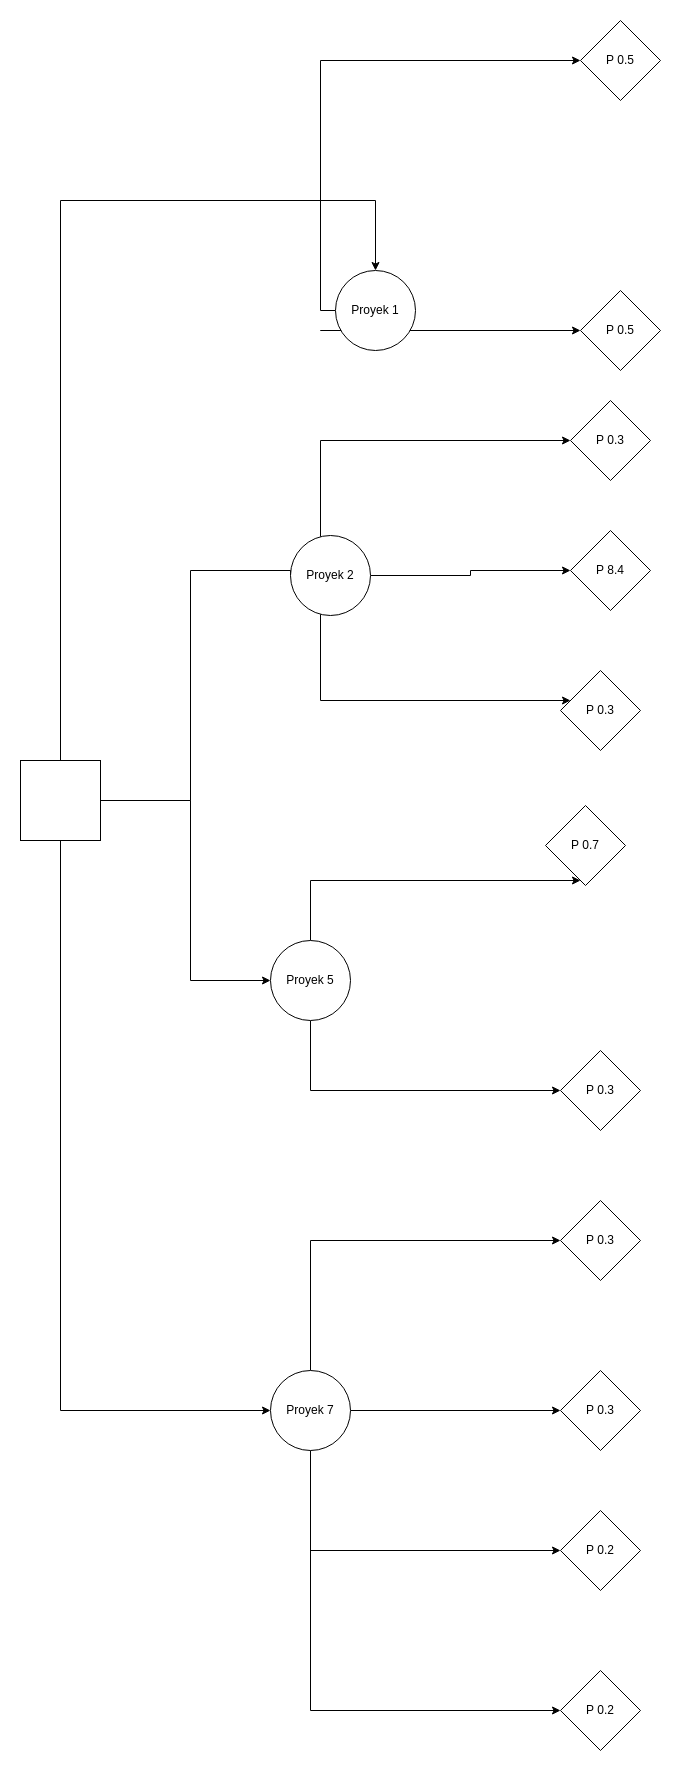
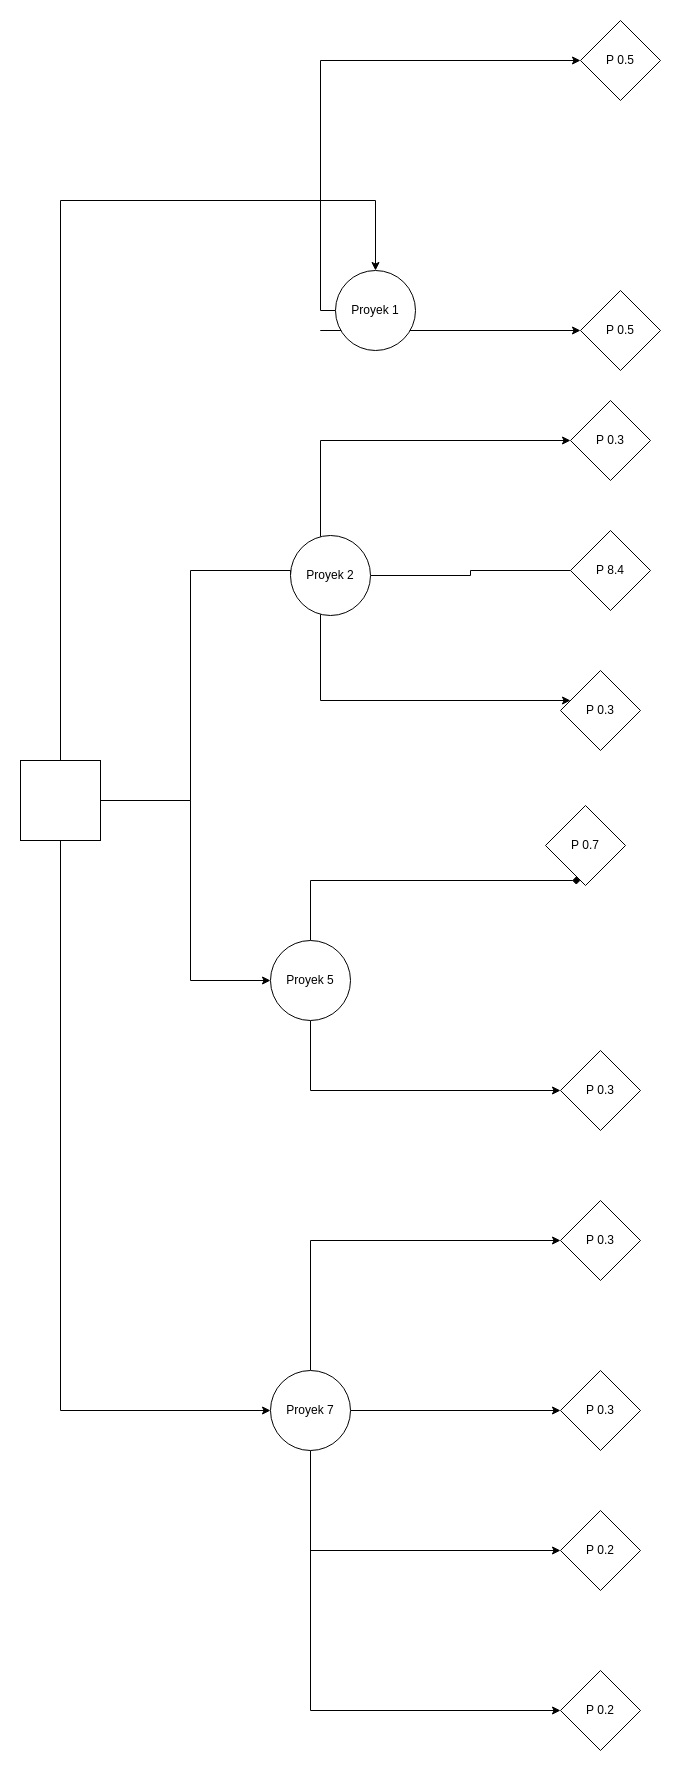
  <mxCell id="0" />
  <mxCell id="1" parent="0" />
  <mxCell id="2" style="rounded=0;orthogonalLoop=1;jettySize=auto;html=1;entryX=0;entryY=0.5;entryDx=0;entryDy=0;edgeStyle=orthogonalEdgeStyle;" edge="1" parent="1" source="5" target="13"><mxGeometry relative="1" as="geometry"><Array as="points"><mxPoint x="190" y="800" /><mxPoint x="190" y="980" /></Array></mxGeometry></mxCell>
  <mxCell id="3" style="edgeStyle=orthogonalEdgeStyle;rounded=0;orthogonalLoop=1;jettySize=auto;html=1;entryX=0;entryY=0.5;entryDx=0;entryDy=0;" edge="1" parent="1" source="5" target="18"><mxGeometry relative="1" as="geometry"><Array as="points"><mxPoint x="60" y="1410" /></Array></mxGeometry></mxCell>
  <mxCell id="4" value="" style="edgeStyle=orthogonalEdgeStyle;rounded=0;orthogonalLoop=1;jettySize=auto;html=1;" edge="1" parent="1" source="5" target="21"><mxGeometry relative="1" as="geometry"><Array as="points"><mxPoint x="60" y="200" /></Array></mxGeometry></mxCell>
  <mxCell id="5" value="" style="whiteSpace=wrap;html=1;aspect=fixed;" vertex="1" parent="1"><mxGeometry x="20" y="760" width="80" height="80" as="geometry" /></mxCell>
  <mxCell id="6" style="rounded=0;orthogonalLoop=1;jettySize=auto;html=1;exitX=0;exitY=0.5;exitDx=0;exitDy=0;endArrow=none;endFill=0;entryX=1;entryY=0.5;entryDx=0;entryDy=0;edgeStyle=orthogonalEdgeStyle;" edge="1" parent="1" source="10" target="5"><mxGeometry relative="1" as="geometry"><Array as="points"><mxPoint x="190" y="570" /><mxPoint x="190" y="800" /></Array></mxGeometry></mxCell>
  <mxCell id="7" value="" style="edgeStyle=orthogonalEdgeStyle;rounded=0;orthogonalLoop=1;jettySize=auto;html=1;" edge="1" parent="1" source="10" target="24"><mxGeometry relative="1" as="geometry"><Array as="points"><mxPoint x="320" y="440" /></Array></mxGeometry></mxCell>
  <mxCell id="8" value="" style="edgeStyle=orthogonalEdgeStyle;rounded=0;orthogonalLoop=1;jettySize=auto;html=1;" edge="1" parent="1" source="10" target="25"><mxGeometry relative="1" as="geometry"><Array as="points"><mxPoint x="320" y="700" /></Array></mxGeometry></mxCell>
- <mxCell id="9" value="" style="edgeStyle=orthogonalEdgeStyle;rounded=0;orthogonalLoop=1;jettySize=auto;html=1;" edge="1" parent="1" source="10" target="26"><mxGeometry relative="1" as="geometry" /></mxCell>
+ <mxCell id="9" value="" style="edgeStyle=orthogonalEdgeStyle;rounded=0;orthogonalLoop=1;jettySize=auto;html=1;endArrow=none;" edge="1" parent="1" source="10" target="26"><mxGeometry relative="1" as="geometry" /></mxCell>
  <mxCell id="10" value="Proyek 2" style="ellipse;whiteSpace=wrap;html=1;aspect=fixed;" vertex="1" parent="1"><mxGeometry x="290" y="535" width="80" height="80" as="geometry" /></mxCell>
- <mxCell id="11" value="" style="edgeStyle=orthogonalEdgeStyle;rounded=0;orthogonalLoop=1;jettySize=auto;html=1;" edge="1" parent="1" source="13" target="27"><mxGeometry relative="1" as="geometry"><Array as="points"><mxPoint x="310" y="880" /></Array></mxGeometry></mxCell>
+ <mxCell id="11" value="" style="edgeStyle=orthogonalEdgeStyle;rounded=0;orthogonalLoop=1;jettySize=auto;html=1;endArrow=diamond;" edge="1" parent="1" source="13" target="27"><mxGeometry relative="1" as="geometry"><Array as="points"><mxPoint x="310" y="880" /></Array></mxGeometry></mxCell>
  <mxCell id="12" value="" style="edgeStyle=orthogonalEdgeStyle;rounded=0;orthogonalLoop=1;jettySize=auto;html=1;" edge="1" parent="1" source="13" target="28"><mxGeometry relative="1" as="geometry"><Array as="points"><mxPoint x="310" y="1090" /></Array></mxGeometry></mxCell>
  <mxCell id="13" value="Proyek 5" style="ellipse;whiteSpace=wrap;html=1;aspect=fixed;" vertex="1" parent="1"><mxGeometry x="270" y="940" width="80" height="80" as="geometry" /></mxCell>
  <mxCell id="14" value="" style="edgeStyle=orthogonalEdgeStyle;rounded=0;orthogonalLoop=1;jettySize=auto;html=1;" edge="1" parent="1" source="18" target="29"><mxGeometry relative="1" as="geometry"><Array as="points"><mxPoint x="310" y="1240" /></Array></mxGeometry></mxCell>
  <mxCell id="15" value="" style="edgeStyle=orthogonalEdgeStyle;rounded=0;orthogonalLoop=1;jettySize=auto;html=1;" edge="1" parent="1" source="18" target="30"><mxGeometry relative="1" as="geometry"><Array as="points"><mxPoint x="310" y="1410" /></Array></mxGeometry></mxCell>
  <mxCell id="16" value="" style="edgeStyle=orthogonalEdgeStyle;rounded=0;orthogonalLoop=1;jettySize=auto;html=1;" edge="1" parent="1" source="18" target="31"><mxGeometry relative="1" as="geometry"><Array as="points"><mxPoint x="310" y="1550" /></Array></mxGeometry></mxCell>
  <mxCell id="17" value="" style="edgeStyle=orthogonalEdgeStyle;rounded=0;orthogonalLoop=1;jettySize=auto;html=1;" edge="1" parent="1" source="18" target="32"><mxGeometry relative="1" as="geometry"><Array as="points"><mxPoint x="310" y="1710" /></Array></mxGeometry></mxCell>
  <mxCell id="18" value="Proyek 7" style="ellipse;whiteSpace=wrap;html=1;" vertex="1" parent="1"><mxGeometry x="270" y="1370" width="80" height="80" as="geometry" /></mxCell>
  <mxCell id="19" value="" style="edgeStyle=orthogonalEdgeStyle;rounded=0;orthogonalLoop=1;jettySize=auto;html=1;" edge="1" parent="1" source="21" target="22"><mxGeometry relative="1" as="geometry"><Array as="points"><mxPoint x="320" y="60" /></Array></mxGeometry></mxCell>
  <mxCell id="20" value="" style="edgeStyle=orthogonalEdgeStyle;rounded=0;orthogonalLoop=1;jettySize=auto;html=1;" edge="1" parent="1" source="21" target="23"><mxGeometry relative="1" as="geometry"><Array as="points"><mxPoint x="320" y="330" /></Array></mxGeometry></mxCell>
  <mxCell id="21" value="Proyek 1" style="ellipse;whiteSpace=wrap;html=1;" vertex="1" parent="1"><mxGeometry x="335" y="270" width="80" height="80" as="geometry" /></mxCell>
  <mxCell id="22" value="P 0.5" style="rhombus;whiteSpace=wrap;html=1;" vertex="1" parent="1"><mxGeometry x="580" y="20" width="80" height="80" as="geometry" /></mxCell>
  <mxCell id="23" value="P 0.5" style="rhombus;whiteSpace=wrap;html=1;" vertex="1" parent="1"><mxGeometry x="580" y="290" width="80" height="80" as="geometry" /></mxCell>
  <mxCell id="24" value="P 0.3" style="rhombus;whiteSpace=wrap;html=1;" vertex="1" parent="1"><mxGeometry x="570" y="400" width="80" height="80" as="geometry" /></mxCell>
  <mxCell id="25" value="P 0.3" style="rhombus;whiteSpace=wrap;html=1;" vertex="1" parent="1"><mxGeometry x="560" y="670" width="80" height="80" as="geometry" /></mxCell>
  <mxCell id="26" value="P 8.4" style="rhombus;whiteSpace=wrap;html=1;" vertex="1" parent="1"><mxGeometry x="570" y="530" width="80" height="80" as="geometry" /></mxCell>
  <mxCell id="27" value="P 0.7" style="rhombus;whiteSpace=wrap;html=1;" vertex="1" parent="1"><mxGeometry x="545" y="805" width="80" height="80" as="geometry" /></mxCell>
  <mxCell id="28" value="P 0.3" style="rhombus;whiteSpace=wrap;html=1;" vertex="1" parent="1"><mxGeometry x="560" y="1050" width="80" height="80" as="geometry" /></mxCell>
  <mxCell id="29" value="P 0.3" style="rhombus;whiteSpace=wrap;html=1;" vertex="1" parent="1"><mxGeometry x="560" y="1200" width="80" height="80" as="geometry" /></mxCell>
  <mxCell id="30" value="P 0.3" style="rhombus;whiteSpace=wrap;html=1;" vertex="1" parent="1"><mxGeometry x="560" y="1370" width="80" height="80" as="geometry" /></mxCell>
  <mxCell id="31" value="P 0.2" style="rhombus;whiteSpace=wrap;html=1;" vertex="1" parent="1"><mxGeometry x="560" y="1510" width="80" height="80" as="geometry" /></mxCell>
  <mxCell id="32" value="P 0.2" style="rhombus;whiteSpace=wrap;html=1;" vertex="1" parent="1"><mxGeometry x="560" y="1670" width="80" height="80" as="geometry" /></mxCell>
